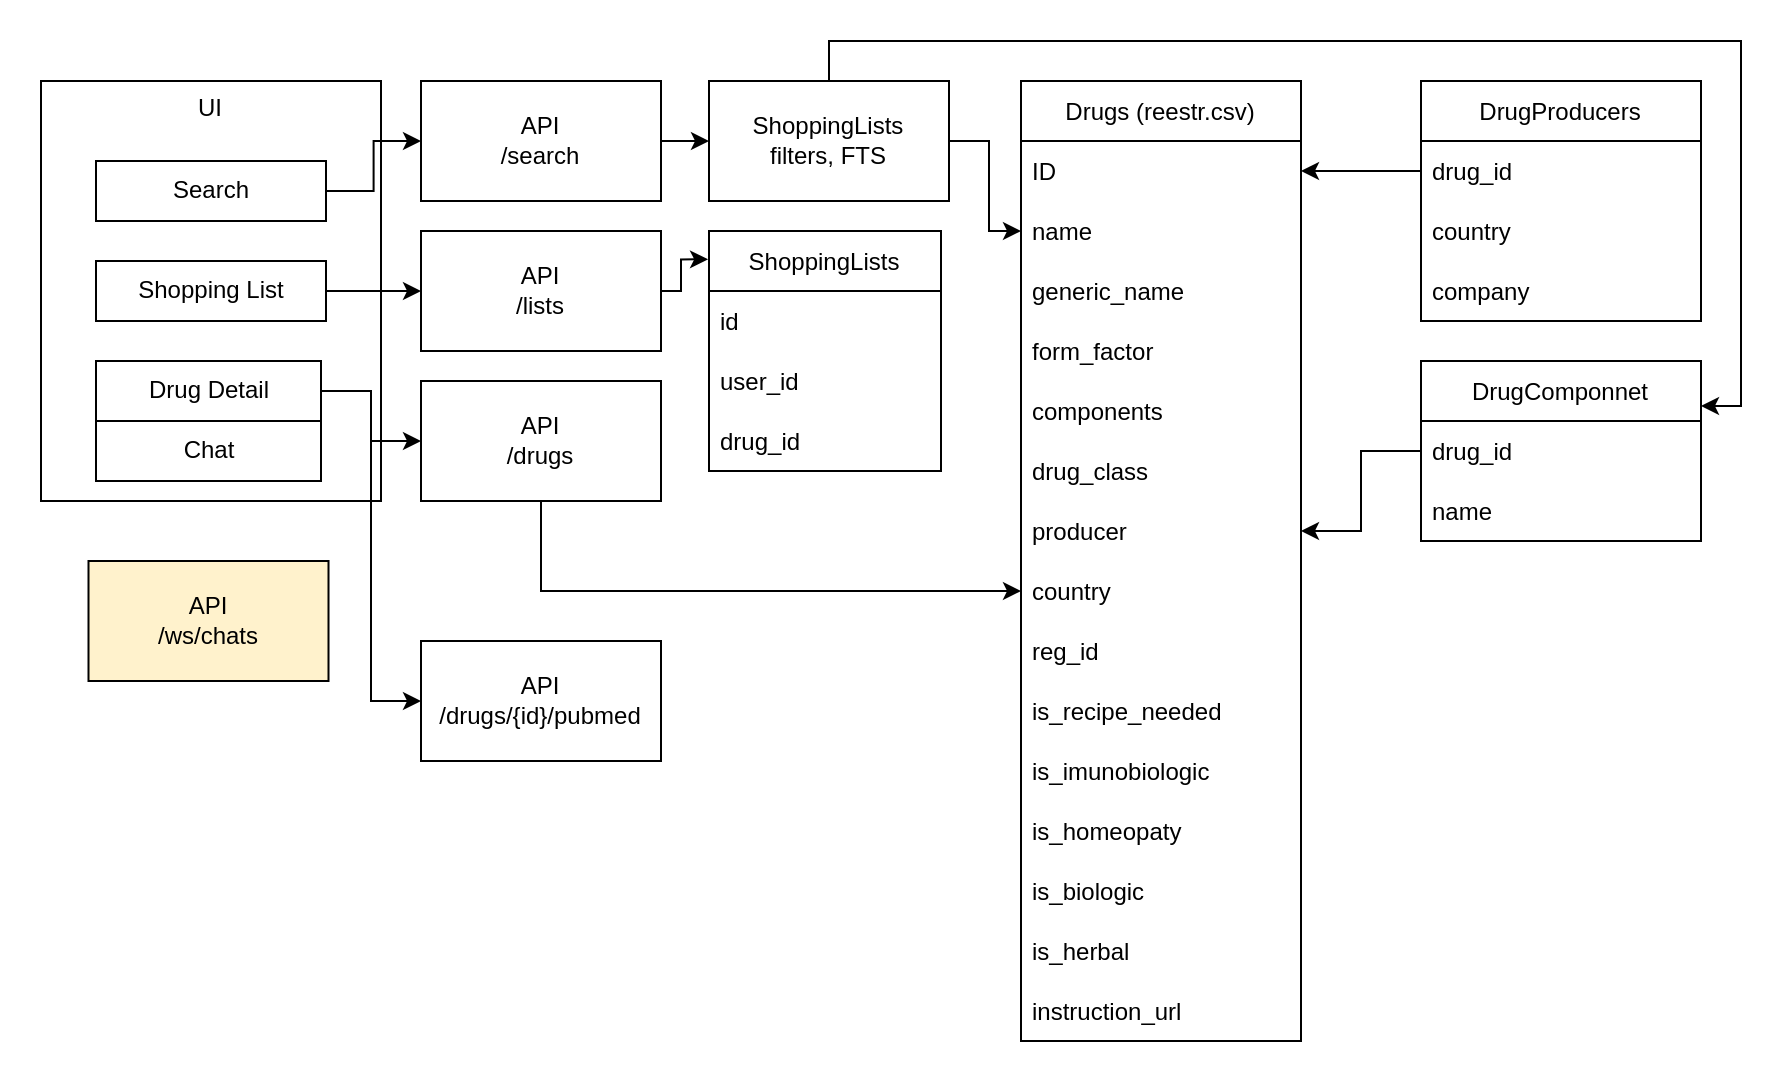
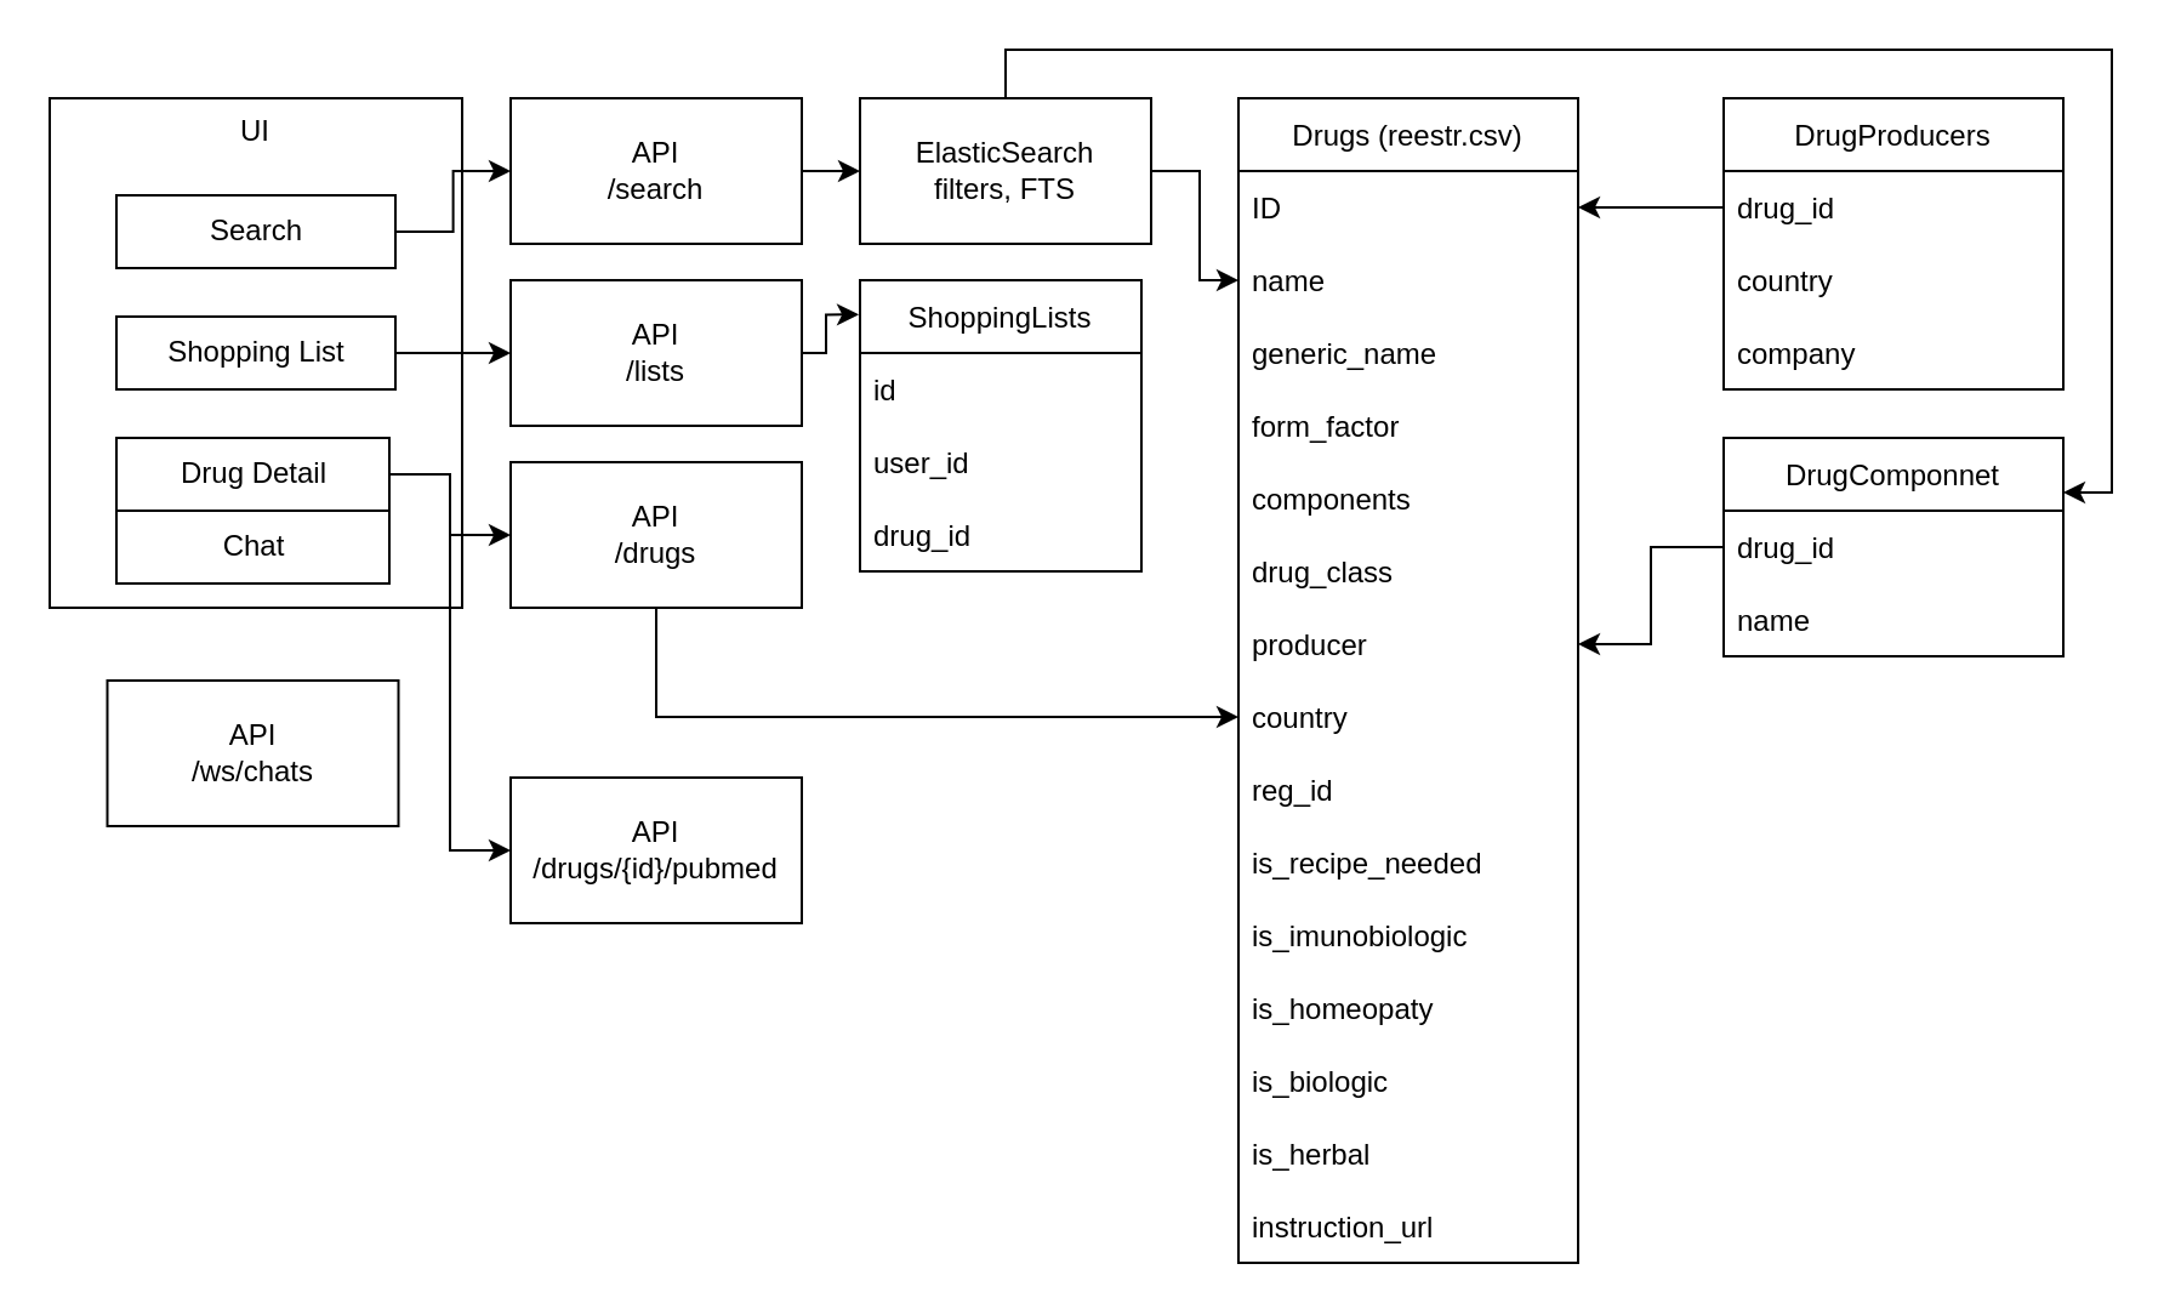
  <mxCell id="0" />
  <mxCell id="1" parent="0" />
  <mxCell id="2" value="UI" style="rounded=0;whiteSpace=wrap;html=1;labelPosition=center;verticalLabelPosition=middle;align=center;verticalAlign=top;textDirection=ltr;container=1;" vertex="1" parent="1"><mxGeometry x="20" y="40" width="170" height="210" as="geometry" /></mxCell>
  <mxCell id="3" value="Search" style="rounded=0;whiteSpace=wrap;html=1;" vertex="1" parent="2"><mxGeometry x="27.5" y="40" width="115" height="30" as="geometry" /></mxCell>
  <mxCell id="4" value="Shopping List" style="rounded=0;whiteSpace=wrap;html=1;" vertex="1" parent="2"><mxGeometry x="27.5" y="90" width="115" height="30" as="geometry" /></mxCell>
  <mxCell id="5" value="Drug Detail" style="rounded=0;whiteSpace=wrap;html=1;" vertex="1" parent="2"><mxGeometry x="27.5" y="140" width="112.5" height="30" as="geometry" /></mxCell>
  <mxCell id="6" value="Chat" style="rounded=0;whiteSpace=wrap;html=1;" vertex="1" parent="2"><mxGeometry x="27.5" y="170" width="112.5" height="30" as="geometry" /></mxCell>
  <mxCell id="7" value="Drugs (reestr.csv)" style="swimlane;fontStyle=0;childLayout=stackLayout;horizontal=1;startSize=30;horizontalStack=0;resizeParent=1;resizeParentMax=0;resizeLast=0;collapsible=1;marginBottom=0;" vertex="1" parent="1"><mxGeometry x="510" y="40" width="140" height="480" as="geometry" /></mxCell>
  <mxCell id="8" value="ID" style="text;strokeColor=none;fillColor=none;align=left;verticalAlign=middle;spacingLeft=4;spacingRight=4;overflow=hidden;points=[[0,0.5],[1,0.5]];portConstraint=eastwest;rotatable=0;" vertex="1" parent="7"><mxGeometry y="30" width="140" height="30" as="geometry" /></mxCell>
  <mxCell id="9" value="name" style="text;strokeColor=none;fillColor=none;align=left;verticalAlign=middle;spacingLeft=4;spacingRight=4;overflow=hidden;points=[[0,0.5],[1,0.5]];portConstraint=eastwest;rotatable=0;" vertex="1" parent="7"><mxGeometry y="60" width="140" height="30" as="geometry" /></mxCell>
  <mxCell id="10" value="generic_name" style="text;strokeColor=none;fillColor=none;align=left;verticalAlign=middle;spacingLeft=4;spacingRight=4;overflow=hidden;points=[[0,0.5],[1,0.5]];portConstraint=eastwest;rotatable=0;" vertex="1" parent="7"><mxGeometry y="90" width="140" height="30" as="geometry" /></mxCell>
  <mxCell id="11" value="form_factor" style="text;strokeColor=none;fillColor=none;align=left;verticalAlign=middle;spacingLeft=4;spacingRight=4;overflow=hidden;points=[[0,0.5],[1,0.5]];portConstraint=eastwest;rotatable=0;" vertex="1" parent="7"><mxGeometry y="120" width="140" height="30" as="geometry" /></mxCell>
  <mxCell id="12" value="components" style="text;strokeColor=none;fillColor=none;align=left;verticalAlign=middle;spacingLeft=4;spacingRight=4;overflow=hidden;points=[[0,0.5],[1,0.5]];portConstraint=eastwest;rotatable=0;" vertex="1" parent="7"><mxGeometry y="150" width="140" height="30" as="geometry" /></mxCell>
  <mxCell id="13" value="drug_class" style="text;strokeColor=none;fillColor=none;align=left;verticalAlign=middle;spacingLeft=4;spacingRight=4;overflow=hidden;points=[[0,0.5],[1,0.5]];portConstraint=eastwest;rotatable=0;" vertex="1" parent="7"><mxGeometry y="180" width="140" height="30" as="geometry" /></mxCell>
  <mxCell id="14" value="producer" style="text;strokeColor=none;fillColor=none;align=left;verticalAlign=middle;spacingLeft=4;spacingRight=4;overflow=hidden;points=[[0,0.5],[1,0.5]];portConstraint=eastwest;rotatable=0;" vertex="1" parent="7"><mxGeometry y="210" width="140" height="30" as="geometry" /></mxCell>
  <mxCell id="15" value="country" style="text;strokeColor=none;fillColor=none;align=left;verticalAlign=middle;spacingLeft=4;spacingRight=4;overflow=hidden;points=[[0,0.5],[1,0.5]];portConstraint=eastwest;rotatable=0;" vertex="1" parent="7"><mxGeometry y="240" width="140" height="30" as="geometry" /></mxCell>
  <mxCell id="16" value="reg_id" style="text;strokeColor=none;fillColor=none;align=left;verticalAlign=middle;spacingLeft=4;spacingRight=4;overflow=hidden;points=[[0,0.5],[1,0.5]];portConstraint=eastwest;rotatable=0;" vertex="1" parent="7"><mxGeometry y="270" width="140" height="30" as="geometry" /></mxCell>
  <mxCell id="17" value="is_recipe_needed" style="text;strokeColor=none;fillColor=none;align=left;verticalAlign=middle;spacingLeft=4;spacingRight=4;overflow=hidden;points=[[0,0.5],[1,0.5]];portConstraint=eastwest;rotatable=0;" vertex="1" parent="7"><mxGeometry y="300" width="140" height="30" as="geometry" /></mxCell>
  <mxCell id="18" value="is_imunobiologic" style="text;strokeColor=none;fillColor=none;align=left;verticalAlign=middle;spacingLeft=4;spacingRight=4;overflow=hidden;points=[[0,0.5],[1,0.5]];portConstraint=eastwest;rotatable=0;" vertex="1" parent="7"><mxGeometry y="330" width="140" height="30" as="geometry" /></mxCell>
  <mxCell id="19" value="is_homeopaty" style="text;strokeColor=none;fillColor=none;align=left;verticalAlign=middle;spacingLeft=4;spacingRight=4;overflow=hidden;points=[[0,0.5],[1,0.5]];portConstraint=eastwest;rotatable=0;" vertex="1" parent="7"><mxGeometry y="360" width="140" height="30" as="geometry" /></mxCell>
  <mxCell id="20" value="is_biologic" style="text;strokeColor=none;fillColor=none;align=left;verticalAlign=middle;spacingLeft=4;spacingRight=4;overflow=hidden;points=[[0,0.5],[1,0.5]];portConstraint=eastwest;rotatable=0;" vertex="1" parent="7"><mxGeometry y="390" width="140" height="30" as="geometry" /></mxCell>
  <mxCell id="21" value="is_herbal" style="text;strokeColor=none;fillColor=none;align=left;verticalAlign=middle;spacingLeft=4;spacingRight=4;overflow=hidden;points=[[0,0.5],[1,0.5]];portConstraint=eastwest;rotatable=0;" vertex="1" parent="7"><mxGeometry y="420" width="140" height="30" as="geometry" /></mxCell>
  <mxCell id="22" value="instruction_url" style="text;strokeColor=none;fillColor=none;align=left;verticalAlign=middle;spacingLeft=4;spacingRight=4;overflow=hidden;points=[[0,0.5],[1,0.5]];portConstraint=eastwest;rotatable=0;" vertex="1" parent="7"><mxGeometry y="450" width="140" height="30" as="geometry" /></mxCell>
  <mxCell id="23" value="DrugProducers" style="swimlane;fontStyle=0;childLayout=stackLayout;horizontal=1;startSize=30;horizontalStack=0;resizeParent=1;resizeParentMax=0;resizeLast=0;collapsible=1;marginBottom=0;" vertex="1" parent="1"><mxGeometry x="710" y="40" width="140" height="120" as="geometry" /></mxCell>
  <mxCell id="24" value="drug_id" style="text;strokeColor=none;fillColor=none;align=left;verticalAlign=middle;spacingLeft=4;spacingRight=4;overflow=hidden;points=[[0,0.5],[1,0.5]];portConstraint=eastwest;rotatable=0;" vertex="1" parent="23"><mxGeometry y="30" width="140" height="30" as="geometry" /></mxCell>
  <mxCell id="25" value="country" style="text;strokeColor=none;fillColor=none;align=left;verticalAlign=middle;spacingLeft=4;spacingRight=4;overflow=hidden;points=[[0,0.5],[1,0.5]];portConstraint=eastwest;rotatable=0;" vertex="1" parent="23"><mxGeometry y="60" width="140" height="30" as="geometry" /></mxCell>
  <mxCell id="26" value="company" style="text;strokeColor=none;fillColor=none;align=left;verticalAlign=middle;spacingLeft=4;spacingRight=4;overflow=hidden;points=[[0,0.5],[1,0.5]];portConstraint=eastwest;rotatable=0;" vertex="1" parent="23"><mxGeometry y="90" width="140" height="30" as="geometry" /></mxCell>
  <mxCell id="27" value="" style="edgeStyle=orthogonalEdgeStyle;rounded=0;orthogonalLoop=1;jettySize=auto;html=1;entryX=1;entryY=0.5;entryDx=0;entryDy=0;" edge="1" parent="1" source="24" target="8"><mxGeometry relative="1" as="geometry" /></mxCell>
  <mxCell id="28" value="DrugComponnet" style="swimlane;fontStyle=0;childLayout=stackLayout;horizontal=1;startSize=30;horizontalStack=0;resizeParent=1;resizeParentMax=0;resizeLast=0;collapsible=1;marginBottom=0;" vertex="1" parent="1"><mxGeometry x="710" y="180" width="140" height="90" as="geometry" /></mxCell>
  <mxCell id="29" value="drug_id" style="text;strokeColor=none;fillColor=none;align=left;verticalAlign=middle;spacingLeft=4;spacingRight=4;overflow=hidden;points=[[0,0.5],[1,0.5]];portConstraint=eastwest;rotatable=0;" vertex="1" parent="28"><mxGeometry y="30" width="140" height="30" as="geometry" /></mxCell>
  <mxCell id="30" value="name" style="text;strokeColor=none;fillColor=none;align=left;verticalAlign=middle;spacingLeft=4;spacingRight=4;overflow=hidden;points=[[0,0.5],[1,0.5]];portConstraint=eastwest;rotatable=0;" vertex="1" parent="28"><mxGeometry y="60" width="140" height="30" as="geometry" /></mxCell>
  <mxCell id="31" value="" style="edgeStyle=orthogonalEdgeStyle;rounded=0;orthogonalLoop=1;jettySize=auto;html=1;" edge="1" parent="1" source="29" target="14"><mxGeometry relative="1" as="geometry" /></mxCell>
  <mxCell id="32" value="" style="edgeStyle=orthogonalEdgeStyle;rounded=0;orthogonalLoop=1;jettySize=auto;html=1;" edge="1" parent="1" source="34" target="9"><mxGeometry relative="1" as="geometry" /></mxCell>
  <mxCell id="33" style="edgeStyle=orthogonalEdgeStyle;rounded=0;orthogonalLoop=1;jettySize=auto;html=1;entryX=1;entryY=0.25;entryDx=0;entryDy=0;" edge="1" parent="1" source="34" target="28"><mxGeometry relative="1" as="geometry"><Array as="points"><mxPoint x="414" y="20" /><mxPoint x="870" y="20" /><mxPoint x="870" y="203" /></Array></mxGeometry></mxCell>
- <mxCell id="34" value="ShoppingLists&lt;br&gt;filters, FTS" style="rounded=0;whiteSpace=wrap;html=1;" vertex="1" parent="1"><mxGeometry x="354" y="40" width="120" height="60" as="geometry" /></mxCell>
+ <mxCell id="34" value="ElasticSearch&lt;br&gt;filters, FTS" style="rounded=0;whiteSpace=wrap;html=1;" vertex="1" parent="1"><mxGeometry x="354" y="40" width="120" height="60" as="geometry" /></mxCell>
  <mxCell id="35" value="" style="edgeStyle=orthogonalEdgeStyle;rounded=0;orthogonalLoop=1;jettySize=auto;html=1;" edge="1" parent="1" source="36" target="34"><mxGeometry relative="1" as="geometry" /></mxCell>
  <mxCell id="36" value="API&lt;br&gt;/search" style="rounded=0;whiteSpace=wrap;html=1;" vertex="1" parent="1"><mxGeometry x="210" y="40" width="120" height="60" as="geometry" /></mxCell>
  <mxCell id="37" value="" style="edgeStyle=orthogonalEdgeStyle;rounded=0;orthogonalLoop=1;jettySize=auto;html=1;" edge="1" parent="1" source="3" target="36"><mxGeometry relative="1" as="geometry" /></mxCell>
  <mxCell id="38" style="edgeStyle=orthogonalEdgeStyle;rounded=0;orthogonalLoop=1;jettySize=auto;html=1;entryX=-0.004;entryY=0.118;entryDx=0;entryDy=0;entryPerimeter=0;" edge="1" parent="1" source="39" target="41"><mxGeometry relative="1" as="geometry"><Array as="points"><mxPoint x="340" y="145" /><mxPoint x="340" y="129" /></Array></mxGeometry></mxCell>
  <mxCell id="39" value="API&lt;br&gt;/lists" style="rounded=0;whiteSpace=wrap;html=1;" vertex="1" parent="1"><mxGeometry x="210" y="115" width="120" height="60" as="geometry" /></mxCell>
  <mxCell id="40" value="" style="edgeStyle=orthogonalEdgeStyle;rounded=0;orthogonalLoop=1;jettySize=auto;html=1;" edge="1" parent="1" source="4" target="39"><mxGeometry relative="1" as="geometry" /></mxCell>
  <mxCell id="41" value="ShoppingLists" style="swimlane;fontStyle=0;childLayout=stackLayout;horizontal=1;startSize=30;horizontalStack=0;resizeParent=1;resizeParentMax=0;resizeLast=0;collapsible=1;marginBottom=0;" vertex="1" parent="1"><mxGeometry x="354" y="115" width="116" height="120" as="geometry" /></mxCell>
  <mxCell id="42" value="id" style="text;strokeColor=none;fillColor=none;align=left;verticalAlign=middle;spacingLeft=4;spacingRight=4;overflow=hidden;points=[[0,0.5],[1,0.5]];portConstraint=eastwest;rotatable=0;" vertex="1" parent="41"><mxGeometry y="30" width="116" height="30" as="geometry" /></mxCell>
  <mxCell id="43" value="user_id" style="text;strokeColor=none;fillColor=none;align=left;verticalAlign=middle;spacingLeft=4;spacingRight=4;overflow=hidden;points=[[0,0.5],[1,0.5]];portConstraint=eastwest;rotatable=0;" vertex="1" parent="41"><mxGeometry y="60" width="116" height="30" as="geometry" /></mxCell>
  <mxCell id="44" value="drug_id" style="text;strokeColor=none;fillColor=none;align=left;verticalAlign=middle;spacingLeft=4;spacingRight=4;overflow=hidden;points=[[0,0.5],[1,0.5]];portConstraint=eastwest;rotatable=0;" vertex="1" parent="41"><mxGeometry y="90" width="116" height="30" as="geometry" /></mxCell>
  <mxCell id="45" style="edgeStyle=orthogonalEdgeStyle;rounded=0;orthogonalLoop=1;jettySize=auto;html=1;entryX=0;entryY=0.5;entryDx=0;entryDy=0;" edge="1" parent="1" source="46" target="15"><mxGeometry relative="1" as="geometry" /></mxCell>
  <mxCell id="46" value="API&lt;br&gt;/drugs" style="rounded=0;whiteSpace=wrap;html=1;" vertex="1" parent="1"><mxGeometry x="210" y="190" width="120" height="60" as="geometry" /></mxCell>
  <mxCell id="47" value="" style="edgeStyle=orthogonalEdgeStyle;rounded=0;orthogonalLoop=1;jettySize=auto;html=1;" edge="1" parent="1" source="5" target="46"><mxGeometry relative="1" as="geometry" /></mxCell>
  <mxCell id="48" value="API&lt;br&gt;/drugs/{id}/pubmed" style="rounded=0;whiteSpace=wrap;html=1;" vertex="1" parent="1"><mxGeometry x="210" y="320" width="120" height="60" as="geometry" /></mxCell>
  <mxCell id="49" style="edgeStyle=orthogonalEdgeStyle;rounded=0;orthogonalLoop=1;jettySize=auto;html=1;entryX=0;entryY=0.5;entryDx=0;entryDy=0;" edge="1" parent="1" source="5" target="48"><mxGeometry relative="1" as="geometry" /></mxCell>
- <mxCell id="50" value="API&lt;br&gt;/ws/chats" style="rounded=0;whiteSpace=wrap;html=1;fillColor=#fff2cc;" vertex="1" parent="1"><mxGeometry x="43.75" y="280" width="120" height="60" as="geometry" /></mxCell>
+ <mxCell id="50" value="API&lt;br&gt;/ws/chats" style="rounded=0;whiteSpace=wrap;html=1;" vertex="1" parent="1"><mxGeometry x="43.75" y="280" width="120" height="60" as="geometry" /></mxCell>
